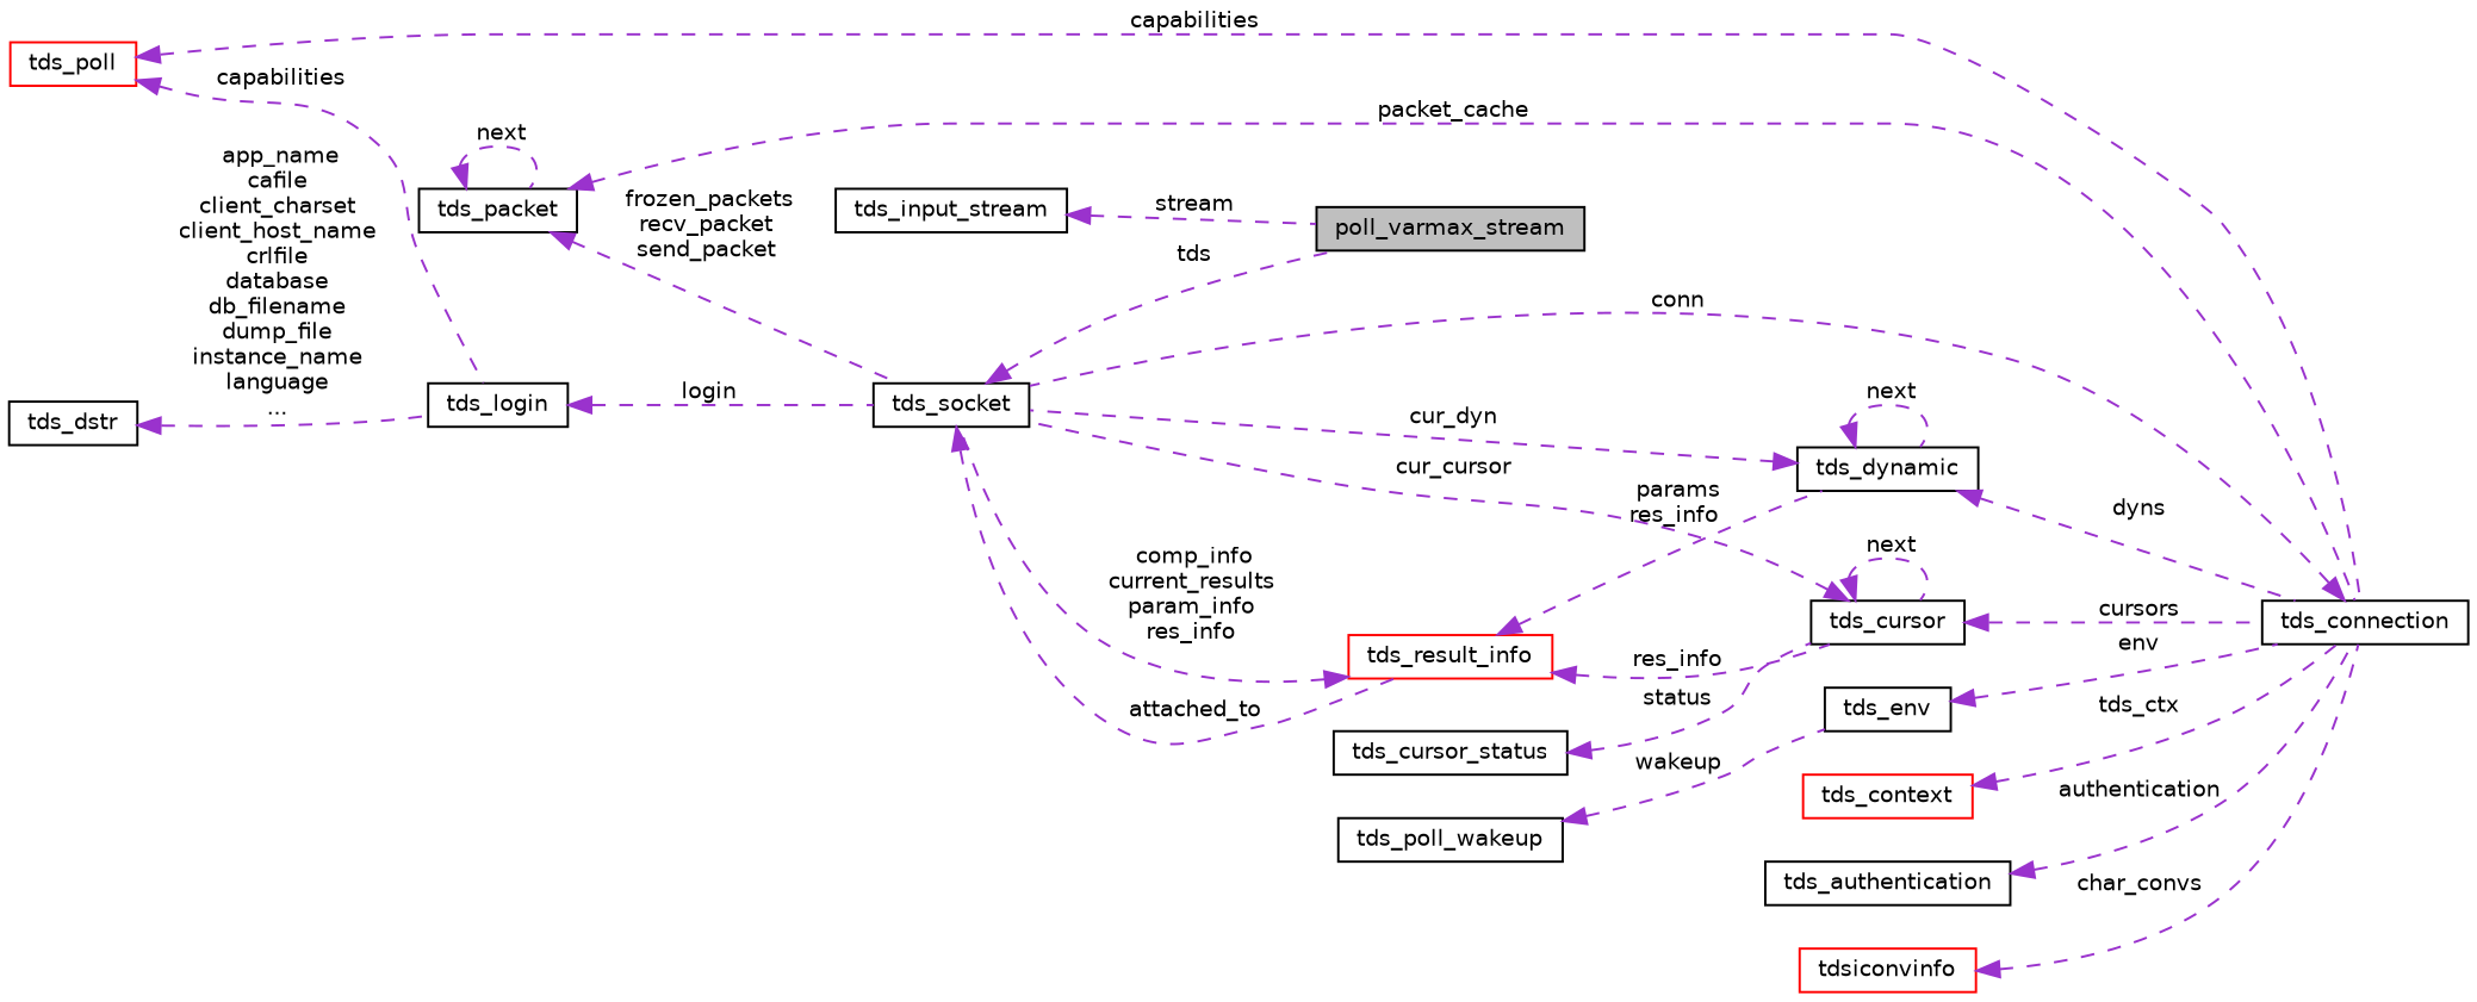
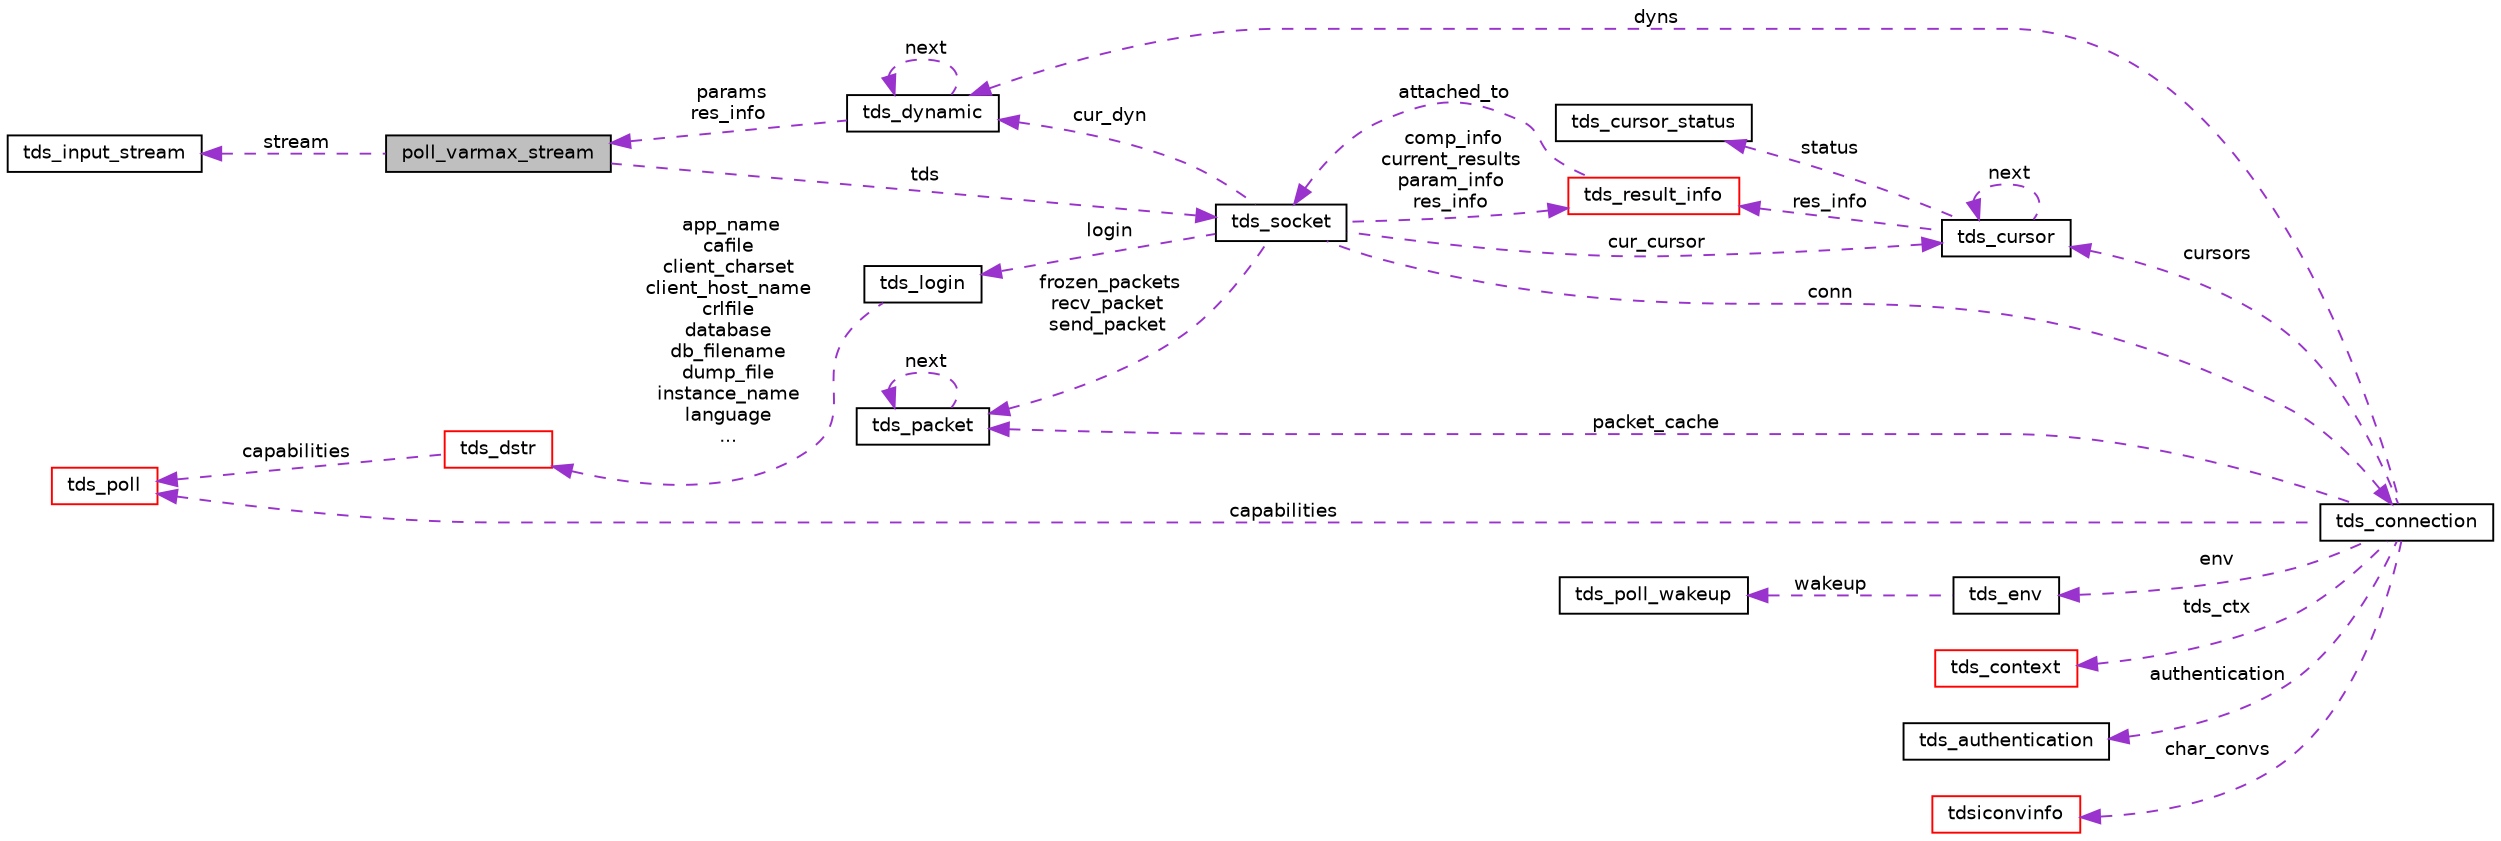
  digraph {
    rankdir=LR
    node [color=black fillcolor=white fontname=Helvetica fontsize=10 shape=record style=filled]
    edge [color=darkorchid3 dir=back fontname=Helvetica fontsize=10 labelfontname=Helvetica labelfontsize=10 style=dashed]
    n1 [fillcolor=grey75 fontcolor=black height=0.2 label=poll_varmax_stream width=0.4]
    n2 [height=0.2 label=tds_socket width=0.4]
    n3 [color=red height=0.2 label=tds_result_info width=0.4]
    n4 [height=0.2 label=tds_dynamic width=0.4]
    n5 [height=0.2 label=tds_cursor width=0.4]
    n6 [height=0.2 label=tds_login width=0.4]
    n7 [color=red height=0.2 label=tds_poll width=0.4]
    n8 [height=0.2 label=tds_connection width=0.4]
-   n9 [height=0.2 label=tds_dstr width=0.4]
+   n9 [color=red height=0.2 label=tds_dstr width=0.4]
    n10 [height=0.2 label=tds_packet width=0.4]
    n11 [height=0.2 label=tds_cursor_status width=0.4]
    n12 [height=0.2 label=tds_poll_wakeup width=0.4]
    n13 [height=0.2 label=tds_env width=0.4]
    n14 [color=red height=0.2 label=tds_context width=0.4]
    n15 [height=0.2 label=tds_authentication width=0.4]
    n16 [color=red height=0.2 label=tdsiconvinfo width=0.4]
    n17 [height=0.2 label=tds_input_stream width=0.4]
    n2 -> n1 [label=" tds"]
    n2 -> n3 [label=" attached_to"]
    n3 -> n2 [label=" comp_info\ncurrent_results\nparam_info\nres_info"]
-   n3 -> n4 [label=" params\nres_info"]
+   n1 -> n4 [label=" params\nres_info"]
    n3 -> n5 [label=" res_info"]
    n4 -> n2 [label=" cur_dyn"]
    n4 -> n4 [label=" next"]
    n4 -> n8 [label=" dyns"]
    n5 -> n2 [label=" cur_cursor"]
    n5 -> n5 [label=" next"]
    n5 -> n8 [label=" cursors"]
    n6 -> n2 [label=" login"]
-   n7 -> n6 [label=" capabilities"]
+   n7 -> n9 [label=" capabilities"]
    n7 -> n8 [label=" capabilities"]
    n8 -> n2 [label=" conn"]
    n9 -> n6 [label=" app_name\ncafile\nclient_charset\nclient_host_name\ncrlfile\ndatabase\ndb_filename\ndump_file\ninstance_name\nlanguage\n..."]
    n10 -> n2 [label=" frozen_packets\nrecv_packet\nsend_packet"]
    n10 -> n8 [label=" packet_cache"]
    n10 -> n10 [label=" next"]
    n11 -> n5 [label=" status"]
    n12 -> n13 [label=" wakeup"]
    n13 -> n8 [label=" env"]
    n14 -> n8 [label=" tds_ctx"]
    n15 -> n8 [label=" authentication"]
    n16 -> n8 [label=" char_convs"]
    n17 -> n1 [label=" stream"]
  }
